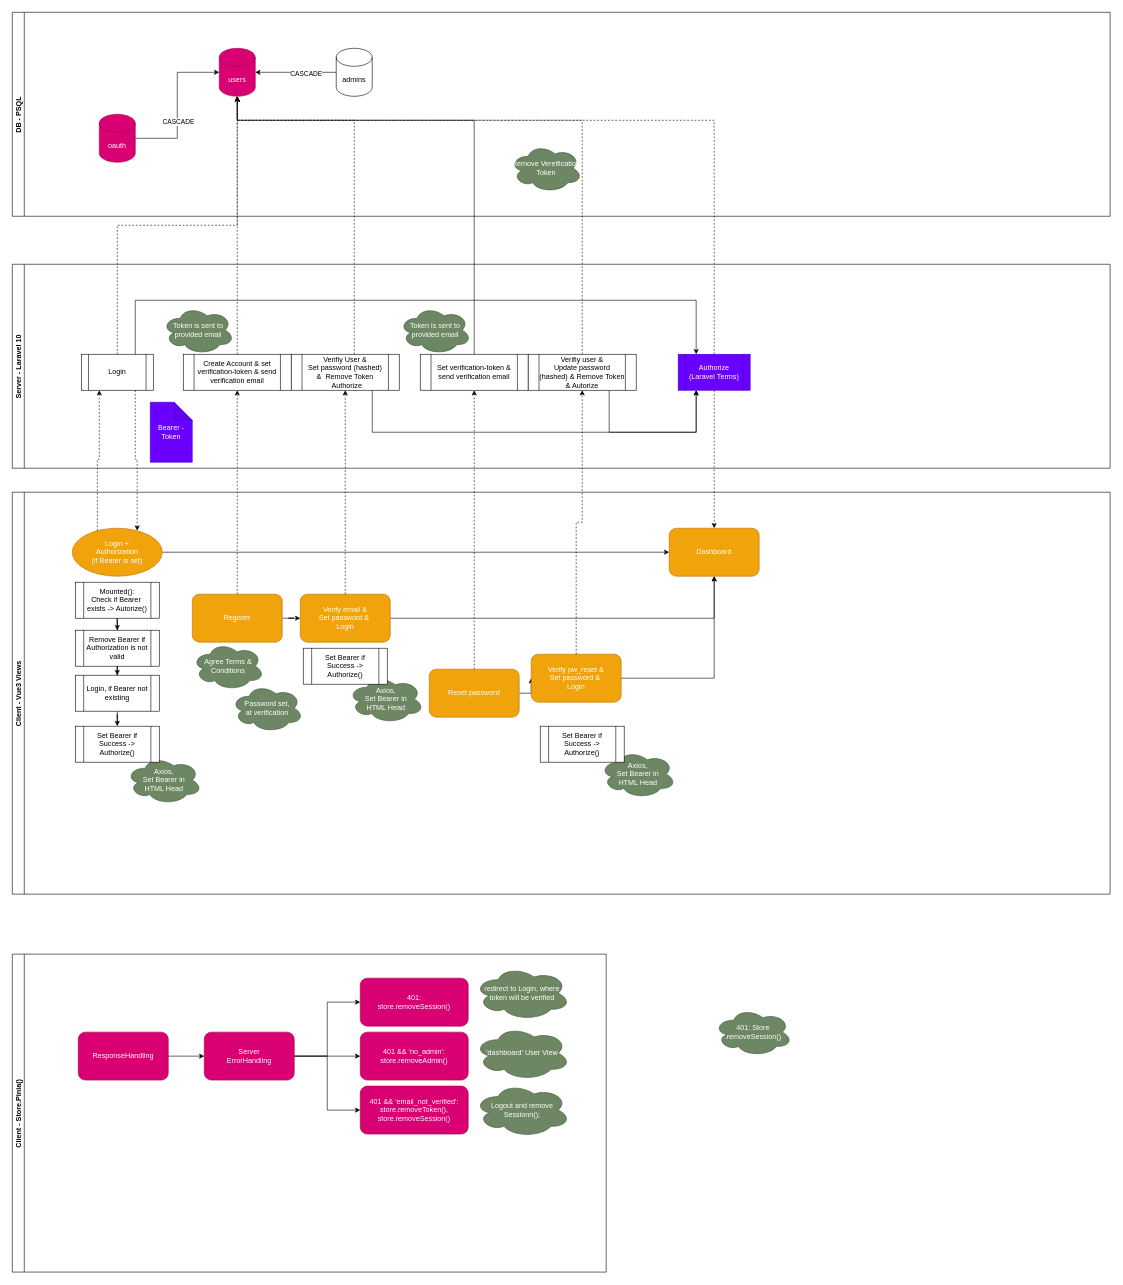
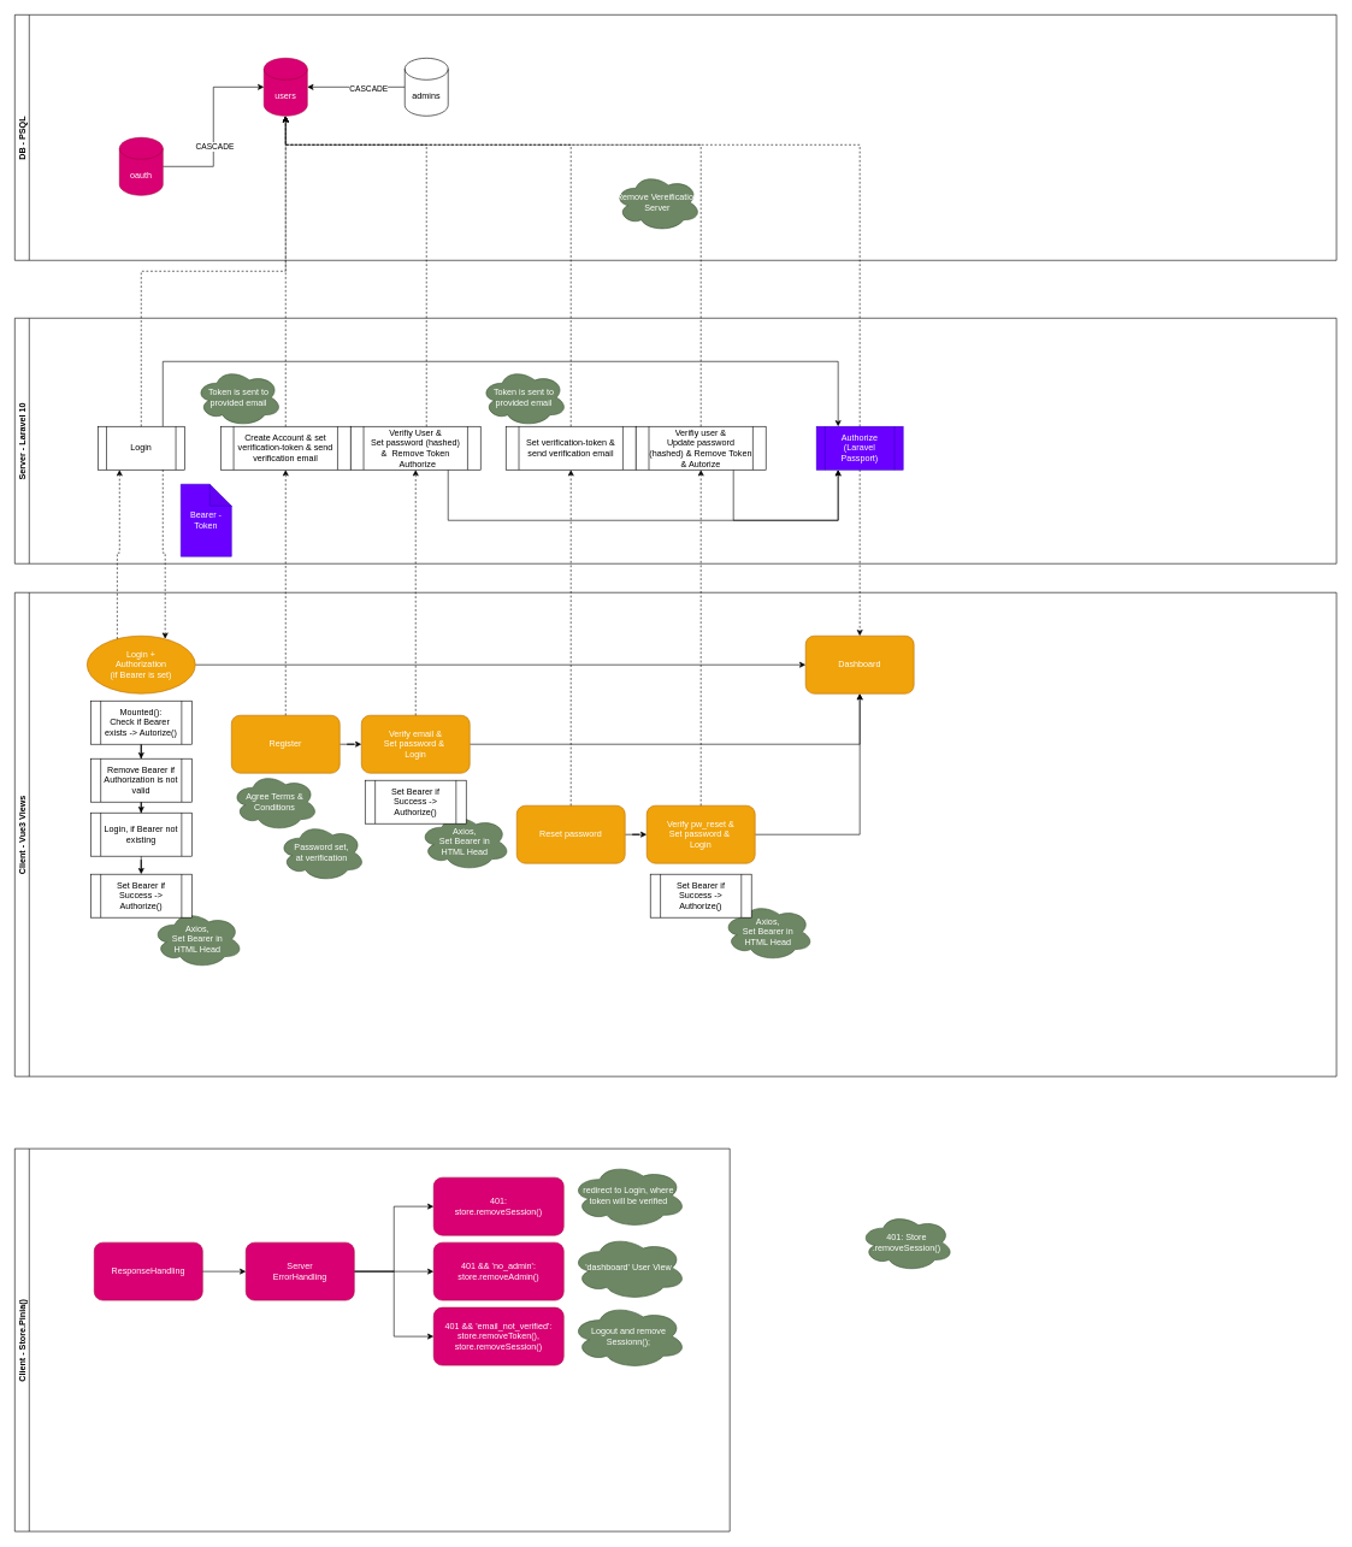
  <mxCell id="0" />
  <mxCell id="1" parent="0" />
  <mxCell id="2" value="Client - Vue3 Views" style="swimlane;startSize=20;horizontal=0;" vertex="1" parent="1"><mxGeometry x="20" y="820" width="1830" height="670" as="geometry" /></mxCell>
  <mxCell id="3" style="edgeStyle=orthogonalEdgeStyle;rounded=0;orthogonalLoop=1;jettySize=auto;html=1;entryX=0;entryY=0.5;entryDx=0;entryDy=0;" edge="1" parent="2" source="4" target="7"><mxGeometry relative="1" as="geometry" /></mxCell>
  <mxCell id="4" value="Login + &lt;br&gt;Authorization &lt;br&gt;(if Bearer is set)" style="ellipse;whiteSpace=wrap;html=1;fillColor=#f0a30a;strokeColor=#BD7000;fontColor=#ffffff;" vertex="1" parent="2"><mxGeometry x="100" y="60" width="150" height="80" as="geometry" /></mxCell>
  <mxCell id="5" style="edgeStyle=orthogonalEdgeStyle;rounded=0;orthogonalLoop=1;jettySize=auto;html=1;" edge="1" parent="2" source="6" target="13"><mxGeometry relative="1" as="geometry" /></mxCell>
  <mxCell id="6" value="Register" style="rounded=1;whiteSpace=wrap;html=1;fillColor=#f0a30a;strokeColor=#BD7000;fontColor=#ffffff;" vertex="1" parent="2"><mxGeometry x="300" y="170" width="150" height="80" as="geometry" /></mxCell>
  <mxCell id="7" value="Dashboard" style="rounded=1;whiteSpace=wrap;html=1;fillColor=#f0a30a;strokeColor=#BD7000;fontColor=#ffffff;" vertex="1" parent="2"><mxGeometry x="1095" y="60" width="150" height="80" as="geometry" /></mxCell>
  <mxCell id="8" style="edgeStyle=orthogonalEdgeStyle;rounded=0;orthogonalLoop=1;jettySize=auto;html=1;" edge="1" parent="2" source="9" target="15"><mxGeometry relative="1" as="geometry" /></mxCell>
  <mxCell id="9" value="Reset password" style="rounded=1;whiteSpace=wrap;html=1;fillColor=#f0a30a;strokeColor=#BD7000;fontColor=#ffffff;" vertex="1" parent="2"><mxGeometry x="695" y="295" width="150" height="80" as="geometry" /></mxCell>
  <mxCell id="10" value="Agree Terms &amp;amp; Conditions" style="ellipse;shape=cloud;whiteSpace=wrap;html=1;fillColor=#6d8764;strokeColor=#3A5431;fontColor=#ffffff;" vertex="1" parent="2"><mxGeometry x="300" y="250" width="120" height="80" as="geometry" /></mxCell>
  <mxCell id="11" value="Password set, &lt;br&gt;at verification" style="ellipse;shape=cloud;whiteSpace=wrap;html=1;fillColor=#6d8764;strokeColor=#3A5431;fontColor=#ffffff;" vertex="1" parent="2"><mxGeometry x="365" y="320" width="120" height="80" as="geometry" /></mxCell>
  <mxCell id="12" style="edgeStyle=orthogonalEdgeStyle;rounded=0;orthogonalLoop=1;jettySize=auto;html=1;entryX=0.5;entryY=1;entryDx=0;entryDy=0;" edge="1" parent="2" source="13" target="7"><mxGeometry relative="1" as="geometry" /></mxCell>
  <mxCell id="13" value="Verify email &amp;amp; &lt;br&gt;Set password &amp;amp;&amp;nbsp;&lt;br&gt;Login" style="rounded=1;whiteSpace=wrap;html=1;fillColor=#f0a30a;strokeColor=#BD7000;fontColor=#ffffff;" vertex="1" parent="2"><mxGeometry x="480" y="170" width="150" height="80" as="geometry" /></mxCell>
  <mxCell id="14" style="edgeStyle=orthogonalEdgeStyle;rounded=0;orthogonalLoop=1;jettySize=auto;html=1;entryX=0.5;entryY=1;entryDx=0;entryDy=0;" edge="1" parent="2" source="15" target="7"><mxGeometry relative="1" as="geometry" /></mxCell>
- <mxCell id="15" value="Verify pw_reset &amp;amp; &lt;br&gt;Set password &amp;amp;&amp;nbsp;&lt;br&gt;Login" style="rounded=1;whiteSpace=wrap;html=1;fillColor=#f0a30a;strokeColor=#BD7000;fontColor=#ffffff;" vertex="1" parent="2"><mxGeometry x="865" y="270" width="150" height="80" as="geometry" /></mxCell>
+ <mxCell id="15" value="Verify pw_reset &amp;amp; &lt;br&gt;Set password &amp;amp;&amp;nbsp;&lt;br&gt;Login" style="rounded=1;whiteSpace=wrap;html=1;fillColor=#f0a30a;strokeColor=#BD7000;fontColor=#ffffff;" vertex="1" parent="2"><mxGeometry x="875" y="295" width="150" height="80" as="geometry" /></mxCell>
  <mxCell id="16" value="Axios,&lt;br&gt;Set Bearer in &lt;br&gt;HTML Head" style="ellipse;shape=cloud;whiteSpace=wrap;html=1;fillColor=#6d8764;strokeColor=#3A5431;fontColor=#ffffff;" vertex="1" parent="2"><mxGeometry x="190" y="440" width="126" height="80" as="geometry" /></mxCell>
  <mxCell id="17" value="Axios,&lt;br&gt;Set Bearer in &lt;br&gt;HTML Head" style="ellipse;shape=cloud;whiteSpace=wrap;html=1;fillColor=#6d8764;strokeColor=#3A5431;fontColor=#ffffff;" vertex="1" parent="2"><mxGeometry x="560" y="305" width="126" height="80" as="geometry" /></mxCell>
  <mxCell id="18" value="Axios,&lt;br&gt;Set Bearer in &lt;br&gt;HTML Head" style="ellipse;shape=cloud;whiteSpace=wrap;html=1;fillColor=#6d8764;strokeColor=#3A5431;fontColor=#ffffff;" vertex="1" parent="2"><mxGeometry x="980" y="430" width="126" height="80" as="geometry" /></mxCell>
  <mxCell id="19" style="edgeStyle=orthogonalEdgeStyle;rounded=0;orthogonalLoop=1;jettySize=auto;html=1;entryX=0.5;entryY=0;entryDx=0;entryDy=0;fontColor=#000000;" edge="1" parent="2" source="20" target="22"><mxGeometry relative="1" as="geometry" /></mxCell>
  <mxCell id="20" value="&lt;span style=&quot;&quot;&gt;Mounted():&lt;/span&gt;&lt;br style=&quot;&quot;&gt;&lt;span style=&quot;&quot;&gt;Check if Bearer&amp;nbsp;&lt;/span&gt;&lt;br style=&quot;&quot;&gt;&lt;span style=&quot;&quot;&gt;exists -&amp;gt; Autorize()&lt;/span&gt;" style="shape=process;whiteSpace=wrap;html=1;backgroundOutline=1;" vertex="1" parent="2"><mxGeometry x="105" y="150" width="140" height="60" as="geometry" /></mxCell>
  <mxCell id="21" style="edgeStyle=orthogonalEdgeStyle;rounded=0;orthogonalLoop=1;jettySize=auto;html=1;entryX=0.5;entryY=0;entryDx=0;entryDy=0;fontColor=#000000;" edge="1" parent="2" source="22" target="24"><mxGeometry relative="1" as="geometry" /></mxCell>
  <mxCell id="22" value="&lt;span style=&quot;&quot;&gt;Remove Bearer if Authorization is not valid&lt;/span&gt;" style="shape=process;whiteSpace=wrap;html=1;backgroundOutline=1;" vertex="1" parent="2"><mxGeometry x="105" y="230" width="140" height="60" as="geometry" /></mxCell>
  <mxCell id="23" style="edgeStyle=orthogonalEdgeStyle;rounded=0;orthogonalLoop=1;jettySize=auto;html=1;entryX=0.5;entryY=0;entryDx=0;entryDy=0;fontColor=#000000;" edge="1" parent="2" source="24" target="25"><mxGeometry relative="1" as="geometry" /></mxCell>
  <mxCell id="24" value="Login, if Bearer not existing" style="shape=process;whiteSpace=wrap;html=1;backgroundOutline=1;" vertex="1" parent="2"><mxGeometry x="105" y="305" width="140" height="60" as="geometry" /></mxCell>
  <mxCell id="25" value="Set Bearer if Success -&amp;gt; Authorize()" style="shape=process;whiteSpace=wrap;html=1;backgroundOutline=1;" vertex="1" parent="2"><mxGeometry x="105" y="390" width="140" height="60" as="geometry" /></mxCell>
  <mxCell id="26" value="Set Bearer if Success -&amp;gt; Authorize()" style="shape=process;whiteSpace=wrap;html=1;backgroundOutline=1;" vertex="1" parent="2"><mxGeometry x="485" y="260" width="140" height="60" as="geometry" /></mxCell>
  <mxCell id="27" value="Set Bearer if Success -&amp;gt; Authorize()" style="shape=process;whiteSpace=wrap;html=1;backgroundOutline=1;" vertex="1" parent="2"><mxGeometry x="880" y="390" width="140" height="60" as="geometry" /></mxCell>
  <mxCell id="28" value="Server - Laravel 10" style="swimlane;startSize=20;horizontal=0;" vertex="1" parent="1"><mxGeometry x="20" y="440" width="1830" height="340" as="geometry" /></mxCell>
  <mxCell id="29" style="edgeStyle=orthogonalEdgeStyle;rounded=0;orthogonalLoop=1;jettySize=auto;html=1;exitX=0.75;exitY=0;exitDx=0;exitDy=0;entryX=0.25;entryY=0;entryDx=0;entryDy=0;" edge="1" parent="28" source="30" target="39"><mxGeometry relative="1" as="geometry"><Array as="points"><mxPoint x="205" y="60" /><mxPoint x="1140" y="60" /></Array></mxGeometry></mxCell>
  <mxCell id="30" value="Login" style="shape=process;whiteSpace=wrap;html=1;backgroundOutline=1;" vertex="1" parent="28"><mxGeometry x="115" y="150" width="120" height="60" as="geometry" /></mxCell>
  <mxCell id="31" value="Create Account &amp;amp; set verification-token &amp;amp; send verification email" style="shape=process;whiteSpace=wrap;html=1;backgroundOutline=1;" vertex="1" parent="28"><mxGeometry x="285" y="150" width="180" height="60" as="geometry" /></mxCell>
  <mxCell id="32" style="edgeStyle=orthogonalEdgeStyle;rounded=0;orthogonalLoop=1;jettySize=auto;html=1;exitX=0.75;exitY=1;exitDx=0;exitDy=0;entryX=0.25;entryY=1;entryDx=0;entryDy=0;" edge="1" parent="28" source="33" target="39"><mxGeometry relative="1" as="geometry"><Array as="points"><mxPoint x="600" y="280" /><mxPoint x="1140" y="280" /></Array></mxGeometry></mxCell>
  <mxCell id="33" value="Verifiy User &amp;amp; &lt;br&gt;Set password (hashed) &amp;amp;&amp;nbsp;&amp;nbsp;Remove Token&lt;br&gt;&amp;nbsp; Authorize" style="shape=process;whiteSpace=wrap;html=1;backgroundOutline=1;" vertex="1" parent="28"><mxGeometry x="465" y="150" width="180" height="60" as="geometry" /></mxCell>
  <mxCell id="34" value="Token is sent to provided email" style="ellipse;shape=cloud;whiteSpace=wrap;html=1;fillColor=#6d8764;strokeColor=#3A5431;fontColor=#ffffff;" vertex="1" parent="28"><mxGeometry x="250" y="70" width="120" height="80" as="geometry" /></mxCell>
  <mxCell id="35" value="Set verification-token &amp;amp; send verification email" style="shape=process;whiteSpace=wrap;html=1;backgroundOutline=1;" vertex="1" parent="28"><mxGeometry x="680" y="150" width="180" height="60" as="geometry" /></mxCell>
  <mxCell id="36" value="Token is sent to provided email" style="ellipse;shape=cloud;whiteSpace=wrap;html=1;fillColor=#6d8764;strokeColor=#3A5431;fontColor=#ffffff;" vertex="1" parent="28"><mxGeometry x="645" y="70" width="120" height="80" as="geometry" /></mxCell>
  <mxCell id="37" style="edgeStyle=orthogonalEdgeStyle;rounded=0;orthogonalLoop=1;jettySize=auto;html=1;exitX=0.75;exitY=1;exitDx=0;exitDy=0;entryX=0.25;entryY=1;entryDx=0;entryDy=0;" edge="1" parent="28" source="38" target="39"><mxGeometry relative="1" as="geometry"><Array as="points"><mxPoint x="995" y="280" /><mxPoint x="1140" y="280" /></Array></mxGeometry></mxCell>
  <mxCell id="38" value="Verifiy user &amp;amp; &lt;br&gt;Update password (hashed) &amp;amp; Remove Token &amp;amp; Autorize" style="shape=process;whiteSpace=wrap;html=1;backgroundOutline=1;" vertex="1" parent="28"><mxGeometry x="860" y="150" width="180" height="60" as="geometry" /></mxCell>
- <mxCell id="39" value="Authorize&lt;br&gt;(Laravel Terms)" style="shape=process;whiteSpace=wrap;html=1;backgroundOutline=1;fillColor=#6a00ff;strokeColor=#3700CC;fontColor=#ffffff;" vertex="1" parent="28"><mxGeometry x="1110" y="150" width="120" height="60" as="geometry" /></mxCell>
+ <mxCell id="39" value="Authorize&lt;br&gt;(Laravel Passport)" style="shape=process;whiteSpace=wrap;html=1;backgroundOutline=1;fillColor=#6a00ff;strokeColor=#3700CC;fontColor=#ffffff;" vertex="1" parent="28"><mxGeometry x="1110" y="150" width="120" height="60" as="geometry" /></mxCell>
  <mxCell id="40" value="Bearer - Token" style="shape=note;whiteSpace=wrap;html=1;backgroundOutline=1;darkOpacity=0.05;fillColor=#6a00ff;strokeColor=#3700CC;fontColor=#ffffff;" vertex="1" parent="28"><mxGeometry x="230" y="230" width="70" height="100" as="geometry" /></mxCell>
  <mxCell id="41" value="DB - PSQL" style="swimlane;startSize=20;horizontal=0;" vertex="1" parent="1"><mxGeometry x="20" y="20" width="1830" height="340" as="geometry" /></mxCell>
  <mxCell id="42" value="users" style="shape=cylinder3;whiteSpace=wrap;html=1;boundedLbl=1;backgroundOutline=1;size=15;fillColor=#d80073;strokeColor=#A50040;fontColor=#ffffff;" vertex="1" parent="41"><mxGeometry x="345" y="60" width="60" height="80" as="geometry" /></mxCell>
  <mxCell id="43" style="edgeStyle=orthogonalEdgeStyle;rounded=0;orthogonalLoop=1;jettySize=auto;html=1;entryX=0;entryY=0.5;entryDx=0;entryDy=0;entryPerimeter=0;" edge="1" parent="41" source="45" target="42"><mxGeometry relative="1" as="geometry" /></mxCell>
  <mxCell id="44" value="CASCADE" style="edgeLabel;html=1;align=center;verticalAlign=middle;resizable=0;points=[];" vertex="1" connectable="0" parent="43"><mxGeometry x="-0.44" y="29" relative="1" as="geometry"><mxPoint x="30" y="-28" as="offset" /></mxGeometry></mxCell>
  <mxCell id="45" value="oauth" style="shape=cylinder3;whiteSpace=wrap;html=1;boundedLbl=1;backgroundOutline=1;size=15;fillColor=#d80073;strokeColor=#A50040;fontColor=#ffffff;" vertex="1" parent="41"><mxGeometry x="145" y="170" width="60" height="80" as="geometry" /></mxCell>
  <mxCell id="46" style="edgeStyle=orthogonalEdgeStyle;rounded=0;orthogonalLoop=1;jettySize=auto;html=1;entryX=1;entryY=0.5;entryDx=0;entryDy=0;entryPerimeter=0;" edge="1" parent="41" source="48" target="42"><mxGeometry relative="1" as="geometry" /></mxCell>
  <mxCell id="47" value="CASCADE" style="edgeLabel;html=1;align=center;verticalAlign=middle;resizable=0;points=[];" vertex="1" connectable="0" parent="46"><mxGeometry x="-0.242" y="1" relative="1" as="geometry"><mxPoint as="offset" /></mxGeometry></mxCell>
  <mxCell id="48" value="admins" style="shape=cylinder3;whiteSpace=wrap;html=1;boundedLbl=1;backgroundOutline=1;size=15;" vertex="1" parent="41"><mxGeometry x="540" y="60" width="60" height="80" as="geometry" /></mxCell>
- <mxCell id="49" value="Remove Vereification Token" style="ellipse;shape=cloud;whiteSpace=wrap;html=1;fillColor=#6d8764;strokeColor=#3A5431;fontColor=#ffffff;" vertex="1" parent="41"><mxGeometry x="830" y="220" width="120" height="80" as="geometry" /></mxCell>
+ <mxCell id="49" value="Remove Vereification Server" style="ellipse;shape=cloud;whiteSpace=wrap;html=1;fillColor=#6d8764;strokeColor=#3A5431;fontColor=#ffffff;" vertex="1" parent="41"><mxGeometry x="830" y="220" width="120" height="80" as="geometry" /></mxCell>
  <mxCell id="50" style="edgeStyle=orthogonalEdgeStyle;rounded=0;orthogonalLoop=1;jettySize=auto;html=1;entryX=0.25;entryY=1;entryDx=0;entryDy=0;dashed=1;exitX=0.25;exitY=0;exitDx=0;exitDy=0;" edge="1" parent="1" source="4" target="30"><mxGeometry relative="1" as="geometry" /></mxCell>
  <mxCell id="51" style="edgeStyle=orthogonalEdgeStyle;rounded=0;orthogonalLoop=1;jettySize=auto;html=1;exitX=0.5;exitY=0;exitDx=0;exitDy=0;dashed=1;" edge="1" parent="1" source="30" target="42"><mxGeometry relative="1" as="geometry" /></mxCell>
  <mxCell id="52" style="edgeStyle=orthogonalEdgeStyle;rounded=0;orthogonalLoop=1;jettySize=auto;html=1;entryX=0.5;entryY=1;entryDx=0;entryDy=0;dashed=1;" edge="1" parent="1" source="6" target="31"><mxGeometry relative="1" as="geometry" /></mxCell>
  <mxCell id="53" style="edgeStyle=orthogonalEdgeStyle;rounded=0;orthogonalLoop=1;jettySize=auto;html=1;entryX=0.5;entryY=1;entryDx=0;entryDy=0;entryPerimeter=0;dashed=1;" edge="1" parent="1" source="31" target="42"><mxGeometry relative="1" as="geometry" /></mxCell>
  <mxCell id="54" style="edgeStyle=orthogonalEdgeStyle;rounded=0;orthogonalLoop=1;jettySize=auto;html=1;entryX=0.5;entryY=1;entryDx=0;entryDy=0;entryPerimeter=0;dashed=1;" edge="1" parent="1" source="33" target="42"><mxGeometry relative="1" as="geometry"><Array as="points"><mxPoint x="590" y="200" /><mxPoint x="395" y="200" /></Array></mxGeometry></mxCell>
  <mxCell id="55" style="edgeStyle=orthogonalEdgeStyle;rounded=0;orthogonalLoop=1;jettySize=auto;html=1;dashed=1;" edge="1" parent="1" source="13" target="33"><mxGeometry relative="1" as="geometry" /></mxCell>
  <mxCell id="56" style="edgeStyle=orthogonalEdgeStyle;rounded=0;orthogonalLoop=1;jettySize=auto;html=1;entryX=0.5;entryY=1;entryDx=0;entryDy=0;dashed=1;" edge="1" parent="1" source="9" target="35"><mxGeometry relative="1" as="geometry" /></mxCell>
- <mxCell id="57" style="edgeStyle=orthogonalEdgeStyle;rounded=0;orthogonalLoop=1;jettySize=auto;html=1;entryX=0.5;entryY=1;entryDx=0;entryDy=0;entryPerimeter=0;dashed=0;" edge="1" parent="1" source="35" target="42"><mxGeometry relative="1" as="geometry"><Array as="points"><mxPoint x="790" y="200" /><mxPoint x="395" y="200" /></Array></mxGeometry></mxCell>
+ <mxCell id="57" style="edgeStyle=orthogonalEdgeStyle;rounded=0;orthogonalLoop=1;jettySize=auto;html=1;entryX=0.5;entryY=1;entryDx=0;entryDy=0;entryPerimeter=0;dashed=1;" edge="1" parent="1" source="35" target="42"><mxGeometry relative="1" as="geometry"><Array as="points"><mxPoint x="790" y="200" /><mxPoint x="395" y="200" /></Array></mxGeometry></mxCell>
  <mxCell id="58" style="edgeStyle=orthogonalEdgeStyle;rounded=0;orthogonalLoop=1;jettySize=auto;html=1;entryX=0.5;entryY=1;entryDx=0;entryDy=0;dashed=1;" edge="1" parent="1" source="15" target="38"><mxGeometry relative="1" as="geometry" /></mxCell>
  <mxCell id="59" style="edgeStyle=orthogonalEdgeStyle;rounded=0;orthogonalLoop=1;jettySize=auto;html=1;entryX=0.5;entryY=1;entryDx=0;entryDy=0;entryPerimeter=0;dashed=1;" edge="1" parent="1" source="39" target="42"><mxGeometry relative="1" as="geometry"><Array as="points"><mxPoint x="1190" y="200" /><mxPoint x="395" y="200" /></Array></mxGeometry></mxCell>
  <mxCell id="60" style="edgeStyle=orthogonalEdgeStyle;rounded=0;orthogonalLoop=1;jettySize=auto;html=1;entryX=0.5;entryY=1;entryDx=0;entryDy=0;entryPerimeter=0;dashed=1;" edge="1" parent="1" source="38" target="42"><mxGeometry relative="1" as="geometry"><Array as="points"><mxPoint x="970" y="200" /><mxPoint x="395" y="200" /></Array></mxGeometry></mxCell>
  <mxCell id="61" style="edgeStyle=orthogonalEdgeStyle;rounded=0;orthogonalLoop=1;jettySize=auto;html=1;entryX=0.5;entryY=0;entryDx=0;entryDy=0;dashed=1;" edge="1" parent="1" source="39" target="7"><mxGeometry relative="1" as="geometry" /></mxCell>
  <mxCell id="62" style="edgeStyle=orthogonalEdgeStyle;rounded=0;orthogonalLoop=1;jettySize=auto;html=1;exitX=0.75;exitY=1;exitDx=0;exitDy=0;entryX=0.75;entryY=0;entryDx=0;entryDy=0;dashed=1;" edge="1" parent="1" source="30" target="4"><mxGeometry relative="1" as="geometry" /></mxCell>
  <mxCell id="63" value="Client - Store.Pinia()" style="swimlane;startSize=20;horizontal=0;" vertex="1" parent="1"><mxGeometry x="20" y="1590" width="990" height="530" as="geometry" /></mxCell>
  <mxCell id="64" value="ResponseHandling" style="rounded=1;whiteSpace=wrap;html=1;fillColor=#d80073;strokeColor=#A50040;fontColor=#ffffff;" vertex="1" parent="63"><mxGeometry x="110" y="130" width="150" height="80" as="geometry" /></mxCell>
  <mxCell id="65" style="edgeStyle=orthogonalEdgeStyle;rounded=0;orthogonalLoop=1;jettySize=auto;html=1;entryX=0;entryY=0.5;entryDx=0;entryDy=0;" edge="1" parent="63" source="68" target="71"><mxGeometry relative="1" as="geometry" /></mxCell>
  <mxCell id="66" style="edgeStyle=orthogonalEdgeStyle;rounded=0;orthogonalLoop=1;jettySize=auto;html=1;entryX=0;entryY=0.5;entryDx=0;entryDy=0;" edge="1" parent="63" source="68" target="70"><mxGeometry relative="1" as="geometry" /></mxCell>
  <mxCell id="67" style="edgeStyle=orthogonalEdgeStyle;rounded=0;orthogonalLoop=1;jettySize=auto;html=1;entryX=0;entryY=0.5;entryDx=0;entryDy=0;" edge="1" parent="63" source="68" target="72"><mxGeometry relative="1" as="geometry" /></mxCell>
  <mxCell id="68" value="Server&lt;br&gt;ErrorHandling" style="rounded=1;whiteSpace=wrap;html=1;fillColor=#d80073;strokeColor=#A50040;fontColor=#ffffff;" vertex="1" parent="63"><mxGeometry x="320" y="130" width="150" height="80" as="geometry" /></mxCell>
  <mxCell id="69" style="edgeStyle=orthogonalEdgeStyle;rounded=0;orthogonalLoop=1;jettySize=auto;html=1;entryX=0;entryY=0.5;entryDx=0;entryDy=0;" edge="1" parent="63" source="64" target="68"><mxGeometry relative="1" as="geometry" /></mxCell>
  <mxCell id="70" value="401: &lt;br&gt;store.removeSession()" style="rounded=1;whiteSpace=wrap;html=1;fillColor=#d80073;strokeColor=#A50040;fontColor=#ffffff;" vertex="1" parent="63"><mxGeometry x="580" y="40" width="180" height="80" as="geometry" /></mxCell>
  <mxCell id="71" value="401 &amp;amp;&amp;amp; 'no_admin': store.removeAdmin()" style="rounded=1;whiteSpace=wrap;html=1;fillColor=#d80073;strokeColor=#A50040;fontColor=#ffffff;" vertex="1" parent="63"><mxGeometry x="580" y="130" width="180" height="80" as="geometry" /></mxCell>
  <mxCell id="72" value="401 &amp;amp;&amp;amp; 'email_not_verified': store.removeToken(),&lt;br&gt;store.removeSession()" style="rounded=1;whiteSpace=wrap;html=1;fillColor=#d80073;strokeColor=#A50040;fontColor=#ffffff;" vertex="1" parent="63"><mxGeometry x="580" y="220" width="180" height="80" as="geometry" /></mxCell>
  <mxCell id="73" value="redirect to Login, where token will be verified" style="ellipse;shape=cloud;whiteSpace=wrap;html=1;fillColor=#6d8764;strokeColor=#3A5431;fontColor=#ffffff;" vertex="1" parent="63"><mxGeometry x="770" y="20" width="160" height="90" as="geometry" /></mxCell>
  <mxCell id="74" value="'dashboard' User View" style="ellipse;shape=cloud;whiteSpace=wrap;html=1;fillColor=#6d8764;strokeColor=#3A5431;fontColor=#ffffff;" vertex="1" parent="63"><mxGeometry x="770" y="120" width="160" height="90" as="geometry" /></mxCell>
  <mxCell id="75" value="Logout and remove Sessionn();" style="ellipse;shape=cloud;whiteSpace=wrap;html=1;fillColor=#6d8764;strokeColor=#3A5431;fontColor=#ffffff;" vertex="1" parent="63"><mxGeometry x="770" y="215" width="160" height="90" as="geometry" /></mxCell>
  <mxCell id="76" value="401: Store&lt;br&gt;.removeSession()" style="ellipse;shape=cloud;whiteSpace=wrap;html=1;fillColor=#6d8764;strokeColor=#3A5431;fontColor=#ffffff;" vertex="1" parent="1"><mxGeometry x="1190" y="1680" width="130" height="80" as="geometry" /></mxCell>
